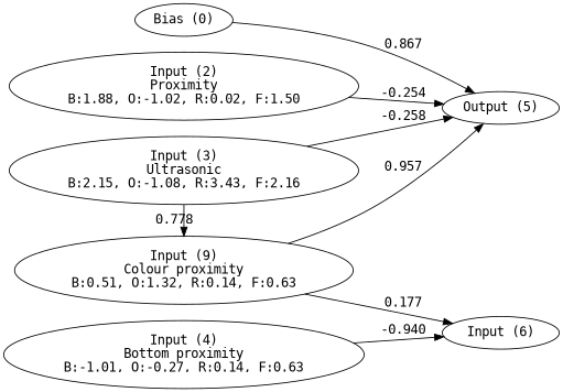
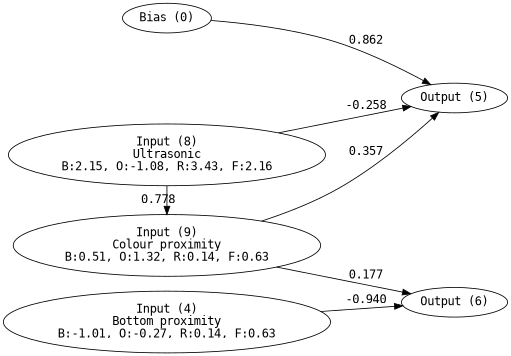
  digraph {
    fontname="DejaVu Sans Mono"
    rankdir=LR
    node [fontname="DejaVu Sans Mono"]
    edge [fontname="DejaVu Sans Mono"]
    n1 [label="Bias (0)"]
-   n2 [label="Input (2)\nProximity\nB:1.88, O:-1.02, R:0.02, F:1.50"]
-   n3 [label="Input (3)\nUltrasonic\nB:2.15, O:-1.08, R:3.43, F:2.16"]
+   n3 [label="Input (8)\nUltrasonic\nB:2.15, O:-1.08, R:3.43, F:2.16"]
    n4 [label="Input (4)\nBottom proximity\nB:-1.01, O:-0.27, R:0.14, F:0.63"]
    n5 [label="Input (9)\nColour proximity\nB:0.51, O:1.32, R:0.14, F:0.63"]
    n6 [label="Output (5)"]
-   n7 [label="Input (6)"]
+   n7 [label="Output (6)"]
    subgraph sub_1 {
      rank=same
      n1
-     n2
      n3
      n4
      n5
    }
    subgraph sub_2 {
      rank=same
      n6
      n7
    }
-   n1 -> n6 [label=0.867]
-   n2 -> n6 [label=-0.254]
+   n1 -> n6 [label=0.862]
    n3 -> n5 [label=0.778]
    n3 -> n6 [label=-0.258]
    n4 -> n7 [label=-0.940]
-   n5 -> n6 [label=0.957]
+   n5 -> n6 [label=0.357]
    n5 -> n7 [label=0.177]
  }
